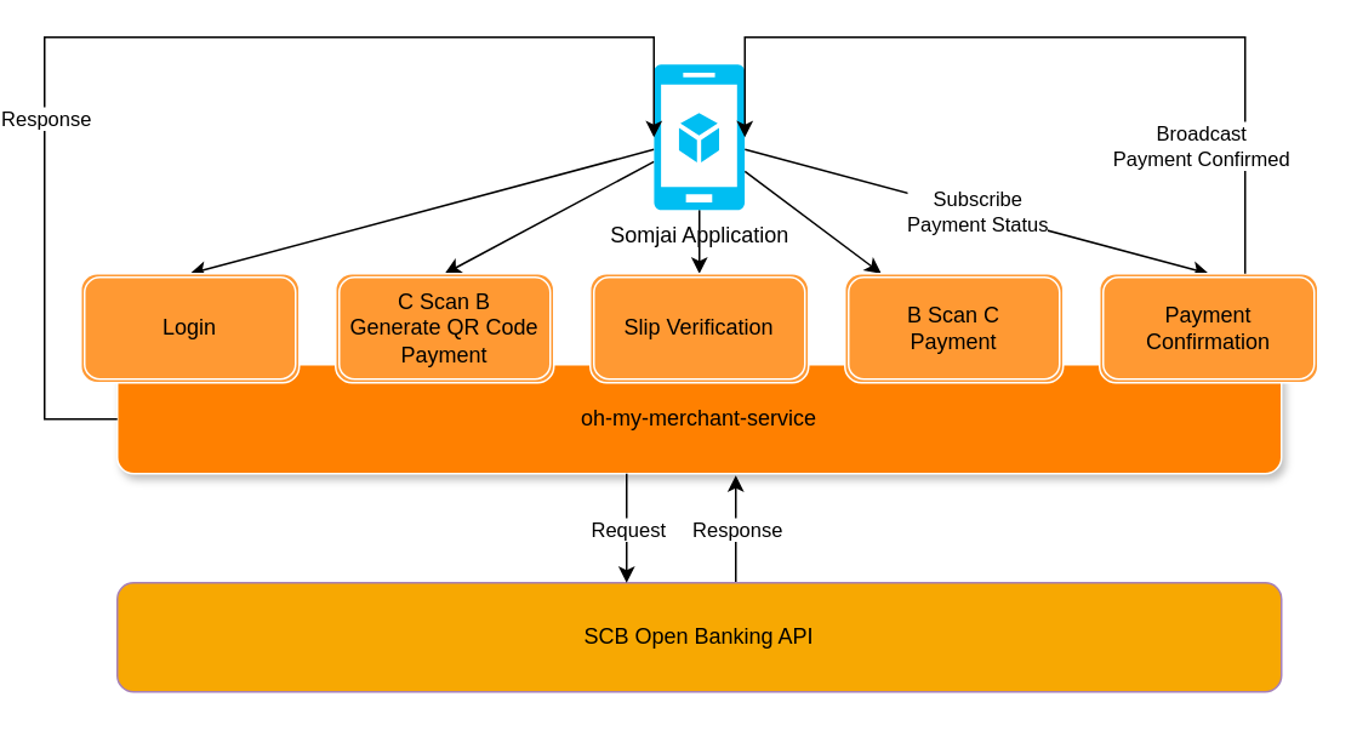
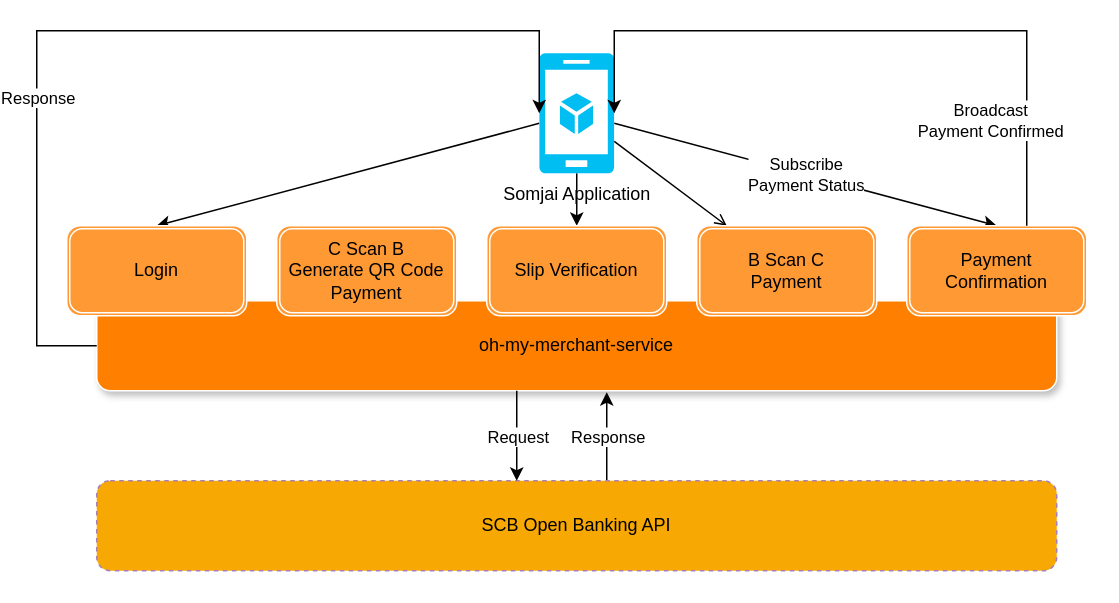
  <mxCell id="0" />
  <mxCell id="1" parent="0" />
  <mxCell id="2" style="edgeStyle=orthogonalEdgeStyle;rounded=0;orthogonalLoop=1;jettySize=auto;html=1;" parent="1" source="4" edge="1"><mxGeometry relative="1" as="geometry"><Array as="points"><mxPoint x="400" y="261" /></Array><mxPoint x="400" y="261" as="targetPoint" /></mxGeometry></mxCell>
  <mxCell id="3" value="Response" style="edgeLabel;html=1;align=center;verticalAlign=middle;resizable=0;points=[];" parent="2" vertex="1" connectable="0"><mxGeometry x="0.016" relative="1" as="geometry"><mxPoint as="offset" /></mxGeometry></mxCell>
- <mxCell id="4" value="SCB Open Banking API" style="rounded=1;whiteSpace=wrap;html=1;fillColor=#F7A802;strokeColor=#A680B8;" parent="1" vertex="1"><mxGeometry x="60" y="320" width="640" height="60" as="geometry" /></mxCell>
+ <mxCell id="4" value="SCB Open Banking API" style="rounded=1;whiteSpace=wrap;html=1;fillColor=#F7A802;strokeColor=#A680B8;dashed=1;" parent="1" vertex="1"><mxGeometry x="60" y="320" width="640" height="60" as="geometry" /></mxCell>
  <mxCell id="5" style="rounded=0;orthogonalLoop=1;jettySize=auto;html=1;" parent="1" source="10" target="16" edge="1"><mxGeometry relative="1" as="geometry" /></mxCell>
- <mxCell id="6" style="rounded=0;orthogonalLoop=1;jettySize=auto;html=1;" parent="1" source="10" target="15" edge="1"><mxGeometry relative="1" as="geometry" /></mxCell>
- <mxCell id="7" style="rounded=0;orthogonalLoop=1;jettySize=auto;html=1;entryX=0.5;entryY=0;entryDx=0;entryDy=0;" parent="1" source="10" target="14" edge="1"><mxGeometry relative="1" as="geometry" /></mxCell>
+ <mxCell id="6" style="rounded=0;orthogonalLoop=1;jettySize=auto;html=1;endArrow=open;" parent="1" source="10" target="15" edge="1"><mxGeometry relative="1" as="geometry" /></mxCell>
  <mxCell id="8" style="rounded=0;orthogonalLoop=1;jettySize=auto;html=1;entryX=0.5;entryY=0;entryDx=0;entryDy=0;" parent="1" source="10" target="13" edge="1"><mxGeometry relative="1" as="geometry" /></mxCell>
  <mxCell id="9" value="Subscribe&lt;br&gt;Payment Status" style="rounded=0;orthogonalLoop=1;jettySize=auto;html=1;entryX=0.5;entryY=0;entryDx=0;entryDy=0;" parent="1" source="10" target="17" edge="1"><mxGeometry relative="1" as="geometry" /></mxCell>
  <mxCell id="10" value="Somjai Application" style="verticalLabelPosition=bottom;html=1;verticalAlign=top;align=center;strokeColor=none;fillColor=#00BEF2;shape=mxgraph.azure.mobile_services;pointerEvents=1;" parent="1" vertex="1"><mxGeometry x="355" y="35" width="50" height="80" as="geometry" /></mxCell>
  <mxCell id="11" value="" style="group" parent="1" vertex="1" connectable="0"><mxGeometry x="40" y="150" width="680" height="120" as="geometry" /></mxCell>
  <mxCell id="12" value="oh-my-merchant-service" style="rounded=1;whiteSpace=wrap;html=1;fillColor=#FF8000;shadow=1;strokeColor=#FFFFFF;" parent="11" vertex="1"><mxGeometry x="20" y="50" width="640" height="60" as="geometry" /></mxCell>
  <mxCell id="13" value="&lt;span&gt;Login&lt;/span&gt;" style="shape=ext;double=1;rounded=1;whiteSpace=wrap;html=1;shadow=0;strokeColor=#FFFFFF;fillColor=#FF9933;" parent="11" vertex="1"><mxGeometry width="120" height="60" as="geometry" /></mxCell>
  <mxCell id="14" value="C Scan B&lt;br&gt;Generate QR Code&lt;br&gt;Payment" style="shape=ext;double=1;rounded=1;whiteSpace=wrap;html=1;shadow=0;strokeColor=#FFFFFF;fillColor=#FF9933;" parent="11" vertex="1"><mxGeometry x="140" width="120" height="60" as="geometry" /></mxCell>
  <mxCell id="15" value="B Scan C&lt;br&gt;Payment" style="shape=ext;double=1;rounded=1;whiteSpace=wrap;html=1;shadow=0;strokeColor=#FFFFFF;fillColor=#FF9933;" parent="11" vertex="1"><mxGeometry x="420" width="120" height="60" as="geometry" /></mxCell>
  <mxCell id="16" value="Slip Verification" style="shape=ext;double=1;rounded=1;whiteSpace=wrap;html=1;shadow=0;strokeColor=#FFFFFF;fillColor=#FF9933;" parent="11" vertex="1"><mxGeometry x="280" width="120" height="60" as="geometry" /></mxCell>
  <mxCell id="17" value="Payment Confirmation" style="shape=ext;double=1;rounded=1;whiteSpace=wrap;html=1;shadow=0;strokeColor=#FFFFFF;fillColor=#FF9933;" parent="11" vertex="1"><mxGeometry x="560" width="120" height="60" as="geometry" /></mxCell>
  <mxCell id="18" style="edgeStyle=orthogonalEdgeStyle;rounded=0;orthogonalLoop=1;jettySize=auto;html=1;entryX=1;entryY=0.5;entryDx=0;entryDy=0;entryPerimeter=0;" parent="1" source="17" target="10" edge="1"><mxGeometry relative="1" as="geometry"><Array as="points"><mxPoint x="680" y="20" /></Array></mxGeometry></mxCell>
  <mxCell id="19" value="Broadcast&lt;br&gt;Payment Confirmed" style="edgeLabel;html=1;align=center;verticalAlign=middle;resizable=0;points=[];" parent="18" vertex="1" connectable="0"><mxGeometry x="-0.196" y="97" relative="1" as="geometry"><mxPoint x="30.65" y="-37.06" as="offset" /></mxGeometry></mxCell>
  <mxCell id="20" value="" style="edgeStyle=orthogonalEdgeStyle;rounded=0;orthogonalLoop=1;jettySize=auto;html=1;" parent="1" source="12" target="4" edge="1"><mxGeometry x="-0.333" relative="1" as="geometry"><Array as="points"><mxPoint x="340" y="280" /><mxPoint x="340" y="280" /></Array><mxPoint as="offset" /></mxGeometry></mxCell>
  <mxCell id="21" value="Request" style="edgeLabel;html=1;align=center;verticalAlign=middle;resizable=0;points=[];" parent="20" vertex="1" connectable="0"><mxGeometry x="-0.272" relative="1" as="geometry"><mxPoint y="8.25" as="offset" /></mxGeometry></mxCell>
  <mxCell id="22" style="edgeStyle=orthogonalEdgeStyle;rounded=0;orthogonalLoop=1;jettySize=auto;html=1;shadow=0;entryX=0;entryY=0.5;entryDx=0;entryDy=0;entryPerimeter=0;" parent="1" source="12" target="10" edge="1"><mxGeometry relative="1" as="geometry"><mxPoint x="0" y="20" as="targetPoint" /><Array as="points"><mxPoint x="20" y="230" /><mxPoint x="20" y="20" /></Array></mxGeometry></mxCell>
  <mxCell id="23" value="Response" style="edgeLabel;html=1;align=center;verticalAlign=middle;resizable=0;points=[];" parent="22" vertex="1" connectable="0"><mxGeometry x="-0.423" y="-3" relative="1" as="geometry"><mxPoint x="-3" y="-21" as="offset" /></mxGeometry></mxCell>
